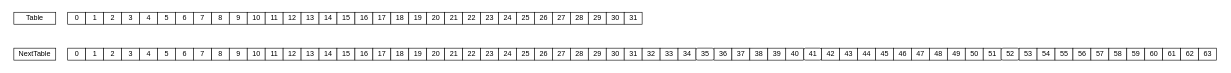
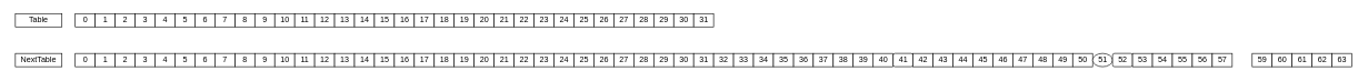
  <mxCell id="0" style=";html=1;" />
  <mxCell id="1" style=";html=1;" parent="0" />
  <mxCell id="2" value="" style="group" vertex="1" connectable="0" parent="1"><mxGeometry x="110" y="20" width="960" height="20" as="geometry" /></mxCell>
  <mxCell id="3" value="8" style="strokeWidth=1;fontStyle=0;html=1;" parent="2" vertex="1"><mxGeometry x="240" width="30" height="20" as="geometry" /></mxCell>
  <mxCell id="4" value="9" style="strokeWidth=1;fontStyle=0;html=1;" parent="2" vertex="1"><mxGeometry x="270" width="30" height="20" as="geometry" /></mxCell>
  <mxCell id="5" value="10" style="strokeWidth=1;fontStyle=0;html=1;" parent="2" vertex="1"><mxGeometry x="300" width="30" height="20" as="geometry" /></mxCell>
  <mxCell id="6" value="11" style="strokeWidth=1;fontStyle=0;html=1;" parent="2" vertex="1"><mxGeometry x="330" width="30" height="20" as="geometry" /></mxCell>
  <mxCell id="7" value="12" style="strokeWidth=1;fontStyle=0;html=1;" parent="2" vertex="1"><mxGeometry x="360" width="30" height="20" as="geometry" /></mxCell>
  <mxCell id="8" value="13" style="strokeWidth=1;fontStyle=0;html=1;" parent="2" vertex="1"><mxGeometry x="390" width="30" height="20" as="geometry" /></mxCell>
  <mxCell id="9" value="14" style="strokeWidth=1;fontStyle=0;html=1;" parent="2" vertex="1"><mxGeometry x="420" width="30" height="20" as="geometry" /></mxCell>
  <mxCell id="10" value="15" style="strokeWidth=1;fontStyle=0;html=1;" parent="2" vertex="1"><mxGeometry x="450" width="30" height="20" as="geometry" /></mxCell>
  <mxCell id="11" value="16" style="strokeWidth=1;fontStyle=0;html=1;" parent="2" vertex="1"><mxGeometry x="480" width="30" height="20" as="geometry" /></mxCell>
  <mxCell id="12" value="17" style="strokeWidth=1;fontStyle=0;html=1;" parent="2" vertex="1"><mxGeometry x="510" width="30" height="20" as="geometry" /></mxCell>
  <mxCell id="13" value="18" style="strokeWidth=1;fontStyle=0;html=1;" parent="2" vertex="1"><mxGeometry x="540" width="30" height="20" as="geometry" /></mxCell>
  <mxCell id="14" value="19" style="strokeWidth=1;fontStyle=0;html=1;" parent="2" vertex="1"><mxGeometry x="570" width="30" height="20" as="geometry" /></mxCell>
  <mxCell id="15" value="20" style="strokeWidth=1;fontStyle=0;html=1;" parent="2" vertex="1"><mxGeometry x="600" width="30" height="20" as="geometry" /></mxCell>
  <mxCell id="16" value="21" style="strokeWidth=1;fontStyle=0;html=1;" parent="2" vertex="1"><mxGeometry x="630" width="30" height="20" as="geometry" /></mxCell>
  <mxCell id="17" value="22" style="strokeWidth=1;fontStyle=0;html=1;" parent="2" vertex="1"><mxGeometry x="660" width="30" height="20" as="geometry" /></mxCell>
  <mxCell id="18" value="23" style="strokeWidth=1;fontStyle=0;html=1;" parent="2" vertex="1"><mxGeometry x="690" width="30" height="20" as="geometry" /></mxCell>
  <mxCell id="19" value="24" style="strokeWidth=1;fontStyle=0;html=1;" parent="2" vertex="1"><mxGeometry x="720" width="30" height="20" as="geometry" /></mxCell>
  <mxCell id="20" value="25" style="strokeWidth=1;fontStyle=0;html=1;" parent="2" vertex="1"><mxGeometry x="750" width="30" height="20" as="geometry" /></mxCell>
  <mxCell id="21" value="26" style="strokeWidth=1;fontStyle=0;html=1;" parent="2" vertex="1"><mxGeometry x="780" width="30" height="20" as="geometry" /></mxCell>
  <mxCell id="22" value="27" style="strokeWidth=1;fontStyle=0;html=1;" parent="2" vertex="1"><mxGeometry x="810" width="30" height="20" as="geometry" /></mxCell>
  <mxCell id="23" value="28" style="strokeWidth=1;fontStyle=0;html=1;" parent="2" vertex="1"><mxGeometry x="840" width="30" height="20" as="geometry" /></mxCell>
  <mxCell id="24" value="29" style="strokeWidth=1;fontStyle=0;html=1;" parent="2" vertex="1"><mxGeometry x="870" width="30" height="20" as="geometry" /></mxCell>
  <mxCell id="25" value="30" style="strokeWidth=1;fontStyle=0;html=1;" parent="2" vertex="1"><mxGeometry x="900" width="30" height="20" as="geometry" /></mxCell>
  <mxCell id="26" value="31" style="strokeWidth=1;fontStyle=0;html=1;" parent="2" vertex="1"><mxGeometry x="930" width="30" height="20" as="geometry" /></mxCell>
  <mxCell id="27" value="4" style="strokeWidth=1;fontStyle=0;html=1;" parent="2" vertex="1"><mxGeometry x="120" width="30" height="20" as="geometry" /></mxCell>
  <mxCell id="28" value="5" style="strokeWidth=1;fontStyle=0;html=1;" parent="2" vertex="1"><mxGeometry x="150" width="30" height="20" as="geometry" /></mxCell>
  <mxCell id="29" value="6" style="strokeWidth=1;fontStyle=0;html=1;" parent="2" vertex="1"><mxGeometry x="180" width="30" height="20" as="geometry" /></mxCell>
  <mxCell id="30" value="7" style="strokeWidth=1;fontStyle=0;html=1;" parent="2" vertex="1"><mxGeometry x="210" width="30" height="20" as="geometry" /></mxCell>
  <mxCell id="31" value="0" style="strokeWidth=1;fontStyle=0;html=1;" parent="2" vertex="1"><mxGeometry width="30" height="20" as="geometry" /></mxCell>
  <mxCell id="32" value="1" style="strokeWidth=1;fontStyle=0;html=1;" parent="2" vertex="1"><mxGeometry x="30" width="30" height="20" as="geometry" /></mxCell>
  <mxCell id="33" value="2" style="strokeWidth=1;fontStyle=0;html=1;" parent="2" vertex="1"><mxGeometry x="60" width="30" height="20" as="geometry" /></mxCell>
  <mxCell id="34" value="3" style="strokeWidth=1;fontStyle=0;html=1;" parent="2" vertex="1"><mxGeometry x="90" width="30" height="20" as="geometry" /></mxCell>
  <mxCell id="35" value="" style="group" vertex="1" connectable="0" parent="1"><mxGeometry x="110" y="80" width="1920" height="20" as="geometry" /></mxCell>
  <mxCell id="36" value="" style="group" vertex="1" connectable="0" parent="35"><mxGeometry width="960" height="20" as="geometry" /></mxCell>
  <mxCell id="37" value="8" style="strokeWidth=1;fontStyle=0;html=1;" vertex="1" parent="36"><mxGeometry x="240" width="30" height="20" as="geometry" /></mxCell>
  <mxCell id="38" value="9" style="strokeWidth=1;fontStyle=0;html=1;" vertex="1" parent="36"><mxGeometry x="270" width="30" height="20" as="geometry" /></mxCell>
  <mxCell id="39" value="10" style="strokeWidth=1;fontStyle=0;html=1;" vertex="1" parent="36"><mxGeometry x="300" width="30" height="20" as="geometry" /></mxCell>
  <mxCell id="40" value="11" style="strokeWidth=1;fontStyle=0;html=1;" vertex="1" parent="36"><mxGeometry x="330" width="30" height="20" as="geometry" /></mxCell>
  <mxCell id="41" value="12" style="strokeWidth=1;fontStyle=0;html=1;" vertex="1" parent="36"><mxGeometry x="360" width="30" height="20" as="geometry" /></mxCell>
  <mxCell id="42" value="13" style="strokeWidth=1;fontStyle=0;html=1;" vertex="1" parent="36"><mxGeometry x="390" width="30" height="20" as="geometry" /></mxCell>
  <mxCell id="43" value="14" style="strokeWidth=1;fontStyle=0;html=1;" vertex="1" parent="36"><mxGeometry x="420" width="30" height="20" as="geometry" /></mxCell>
  <mxCell id="44" value="15" style="strokeWidth=1;fontStyle=0;html=1;" vertex="1" parent="36"><mxGeometry x="450" width="30" height="20" as="geometry" /></mxCell>
  <mxCell id="45" value="16" style="strokeWidth=1;fontStyle=0;html=1;" vertex="1" parent="36"><mxGeometry x="480" width="30" height="20" as="geometry" /></mxCell>
  <mxCell id="46" value="17" style="strokeWidth=1;fontStyle=0;html=1;" vertex="1" parent="36"><mxGeometry x="510" width="30" height="20" as="geometry" /></mxCell>
  <mxCell id="47" value="18" style="strokeWidth=1;fontStyle=0;html=1;" vertex="1" parent="36"><mxGeometry x="540" width="30" height="20" as="geometry" /></mxCell>
  <mxCell id="48" value="19" style="strokeWidth=1;fontStyle=0;html=1;" vertex="1" parent="36"><mxGeometry x="570" width="30" height="20" as="geometry" /></mxCell>
  <mxCell id="49" value="20" style="strokeWidth=1;fontStyle=0;html=1;" vertex="1" parent="36"><mxGeometry x="600" width="30" height="20" as="geometry" /></mxCell>
  <mxCell id="50" value="21" style="strokeWidth=1;fontStyle=0;html=1;" vertex="1" parent="36"><mxGeometry x="630" width="30" height="20" as="geometry" /></mxCell>
  <mxCell id="51" value="22" style="strokeWidth=1;fontStyle=0;html=1;" vertex="1" parent="36"><mxGeometry x="660" width="30" height="20" as="geometry" /></mxCell>
  <mxCell id="52" value="23" style="strokeWidth=1;fontStyle=0;html=1;" vertex="1" parent="36"><mxGeometry x="690" width="30" height="20" as="geometry" /></mxCell>
  <mxCell id="53" value="24" style="strokeWidth=1;fontStyle=0;html=1;" vertex="1" parent="36"><mxGeometry x="720" width="30" height="20" as="geometry" /></mxCell>
  <mxCell id="54" value="25" style="strokeWidth=1;fontStyle=0;html=1;" vertex="1" parent="36"><mxGeometry x="750" width="30" height="20" as="geometry" /></mxCell>
  <mxCell id="55" value="26" style="strokeWidth=1;fontStyle=0;html=1;" vertex="1" parent="36"><mxGeometry x="780" width="30" height="20" as="geometry" /></mxCell>
  <mxCell id="56" value="27" style="strokeWidth=1;fontStyle=0;html=1;" vertex="1" parent="36"><mxGeometry x="810" width="30" height="20" as="geometry" /></mxCell>
  <mxCell id="57" value="28" style="strokeWidth=1;fontStyle=0;html=1;" vertex="1" parent="36"><mxGeometry x="840" width="30" height="20" as="geometry" /></mxCell>
  <mxCell id="58" value="29" style="strokeWidth=1;fontStyle=0;html=1;" vertex="1" parent="36"><mxGeometry x="870" width="30" height="20" as="geometry" /></mxCell>
  <mxCell id="59" value="30" style="strokeWidth=1;fontStyle=0;html=1;" vertex="1" parent="36"><mxGeometry x="900" width="30" height="20" as="geometry" /></mxCell>
  <mxCell id="60" value="31" style="strokeWidth=1;fontStyle=0;html=1;" vertex="1" parent="36"><mxGeometry x="930" width="30" height="20" as="geometry" /></mxCell>
  <mxCell id="61" value="4" style="strokeWidth=1;fontStyle=0;html=1;" vertex="1" parent="36"><mxGeometry x="120" width="30" height="20" as="geometry" /></mxCell>
  <mxCell id="62" value="5" style="strokeWidth=1;fontStyle=0;html=1;" vertex="1" parent="36"><mxGeometry x="150" width="30" height="20" as="geometry" /></mxCell>
  <mxCell id="63" value="6" style="strokeWidth=1;fontStyle=0;html=1;" vertex="1" parent="36"><mxGeometry x="180" width="30" height="20" as="geometry" /></mxCell>
  <mxCell id="64" value="7" style="strokeWidth=1;fontStyle=0;html=1;" vertex="1" parent="36"><mxGeometry x="210" width="30" height="20" as="geometry" /></mxCell>
  <mxCell id="65" value="0" style="strokeWidth=1;fontStyle=0;html=1;" vertex="1" parent="36"><mxGeometry width="30" height="20" as="geometry" /></mxCell>
  <mxCell id="66" value="1" style="strokeWidth=1;fontStyle=0;html=1;" vertex="1" parent="36"><mxGeometry x="30" width="30" height="20" as="geometry" /></mxCell>
  <mxCell id="67" value="2" style="strokeWidth=1;fontStyle=0;html=1;" vertex="1" parent="36"><mxGeometry x="60" width="30" height="20" as="geometry" /></mxCell>
  <mxCell id="68" value="3" style="strokeWidth=1;fontStyle=0;html=1;" vertex="1" parent="36"><mxGeometry x="90" width="30" height="20" as="geometry" /></mxCell>
  <mxCell id="69" value="" style="group" vertex="1" connectable="0" parent="35"><mxGeometry x="960" width="960" height="20" as="geometry" /></mxCell>
  <mxCell id="70" value="40" style="strokeWidth=1;fontStyle=0;html=1;" vertex="1" parent="69"><mxGeometry x="240" width="30" height="20" as="geometry" /></mxCell>
  <mxCell id="71" value="41" style="strokeWidth=1;fontStyle=0;html=1;rounded=1;" vertex="1" parent="69"><mxGeometry x="270" width="30" height="20" as="geometry" /></mxCell>
  <mxCell id="72" value="42" style="strokeWidth=1;fontStyle=0;html=1;" vertex="1" parent="69"><mxGeometry x="300" width="30" height="20" as="geometry" /></mxCell>
  <mxCell id="73" value="43" style="strokeWidth=1;fontStyle=0;html=1;" vertex="1" parent="69"><mxGeometry x="330" width="30" height="20" as="geometry" /></mxCell>
  <mxCell id="74" value="44" style="strokeWidth=1;fontStyle=0;html=1;" vertex="1" parent="69"><mxGeometry x="360" width="30" height="20" as="geometry" /></mxCell>
  <mxCell id="75" value="45" style="strokeWidth=1;fontStyle=0;html=1;" vertex="1" parent="69"><mxGeometry x="390" width="30" height="20" as="geometry" /></mxCell>
  <mxCell id="76" value="46" style="strokeWidth=1;fontStyle=0;html=1;" vertex="1" parent="69"><mxGeometry x="420" width="30" height="20" as="geometry" /></mxCell>
  <mxCell id="77" value="47" style="strokeWidth=1;fontStyle=0;html=1;" vertex="1" parent="69"><mxGeometry x="450" width="30" height="20" as="geometry" /></mxCell>
  <mxCell id="78" value="48" style="strokeWidth=1;fontStyle=0;html=1;" vertex="1" parent="69"><mxGeometry x="480" width="30" height="20" as="geometry" /></mxCell>
  <mxCell id="79" value="49" style="strokeWidth=1;fontStyle=0;html=1;" vertex="1" parent="69"><mxGeometry x="510" width="30" height="20" as="geometry" /></mxCell>
  <mxCell id="80" value="50" style="strokeWidth=1;fontStyle=0;html=1;" vertex="1" parent="69"><mxGeometry x="540" width="30" height="20" as="geometry" /></mxCell>
- <mxCell id="81" value="51" style="strokeWidth=1;fontStyle=0;html=1;" vertex="1" parent="69"><mxGeometry x="570" width="30" height="20" as="geometry" /></mxCell>
+ <mxCell id="81" value="51" style="ellipse;strokeWidth=1;fontStyle=0;html=1;" vertex="1" parent="69"><mxGeometry x="570" width="30" height="20" as="geometry" /></mxCell>
  <mxCell id="82" value="52" style="strokeWidth=1;fontStyle=0;html=1;rounded=1;" vertex="1" parent="69"><mxGeometry x="600" width="30" height="20" as="geometry" /></mxCell>
  <mxCell id="83" value="53" style="strokeWidth=1;fontStyle=0;html=1;" vertex="1" parent="69"><mxGeometry x="630" width="30" height="20" as="geometry" /></mxCell>
  <mxCell id="84" value="54" style="strokeWidth=1;fontStyle=0;html=1;" vertex="1" parent="69"><mxGeometry x="660" width="30" height="20" as="geometry" /></mxCell>
  <mxCell id="85" value="55" style="strokeWidth=1;fontStyle=0;html=1;" vertex="1" parent="69"><mxGeometry x="690" width="30" height="20" as="geometry" /></mxCell>
  <mxCell id="86" value="56" style="strokeWidth=1;fontStyle=0;html=1;" vertex="1" parent="69"><mxGeometry x="720" width="30" height="20" as="geometry" /></mxCell>
  <mxCell id="87" value="57" style="strokeWidth=1;fontStyle=0;html=1;" vertex="1" parent="69"><mxGeometry x="750" width="30" height="20" as="geometry" /></mxCell>
- <mxCell id="88" value="58" style="strokeWidth=1;fontStyle=0;html=1;" vertex="1" parent="69"><mxGeometry x="780" width="30" height="20" as="geometry" /></mxCell>
  <mxCell id="89" value="59" style="strokeWidth=1;fontStyle=0;html=1;" vertex="1" parent="69"><mxGeometry x="810" width="30" height="20" as="geometry" /></mxCell>
  <mxCell id="90" value="60" style="strokeWidth=1;fontStyle=0;html=1;" vertex="1" parent="69"><mxGeometry x="840" width="30" height="20" as="geometry" /></mxCell>
  <mxCell id="91" value="61" style="strokeWidth=1;fontStyle=0;html=1;" vertex="1" parent="69"><mxGeometry x="870" width="30" height="20" as="geometry" /></mxCell>
  <mxCell id="92" value="62" style="strokeWidth=1;fontStyle=0;html=1;" vertex="1" parent="69"><mxGeometry x="900" width="30" height="20" as="geometry" /></mxCell>
  <mxCell id="93" value="63" style="strokeWidth=1;fontStyle=0;html=1;" vertex="1" parent="69"><mxGeometry x="930" width="30" height="20" as="geometry" /></mxCell>
  <mxCell id="94" value="36" style="strokeWidth=1;fontStyle=0;html=1;" vertex="1" parent="69"><mxGeometry x="120" width="30" height="20" as="geometry" /></mxCell>
  <mxCell id="95" value="37" style="strokeWidth=1;fontStyle=0;html=1;" vertex="1" parent="69"><mxGeometry x="150" width="30" height="20" as="geometry" /></mxCell>
  <mxCell id="96" value="38" style="strokeWidth=1;fontStyle=0;html=1;" vertex="1" parent="69"><mxGeometry x="180" width="30" height="20" as="geometry" /></mxCell>
  <mxCell id="97" value="39" style="strokeWidth=1;fontStyle=0;html=1;" vertex="1" parent="69"><mxGeometry x="210" width="30" height="20" as="geometry" /></mxCell>
  <mxCell id="98" value="32" style="strokeWidth=1;fontStyle=0;html=1;" vertex="1" parent="69"><mxGeometry width="30" height="20" as="geometry" /></mxCell>
  <mxCell id="99" value="33" style="strokeWidth=1;fontStyle=0;html=1;" vertex="1" parent="69"><mxGeometry x="30" width="30" height="20" as="geometry" /></mxCell>
  <mxCell id="100" value="34" style="strokeWidth=1;fontStyle=0;html=1;" vertex="1" parent="69"><mxGeometry x="60" width="30" height="20" as="geometry" /></mxCell>
- <mxCell id="101" value="35" style="strokeWidth=1;fontStyle=0;html=1;rounded=1;" vertex="1" parent="69"><mxGeometry x="90" width="30" height="20" as="geometry" /></mxCell>
+ <mxCell id="101" value="35" style="strokeWidth=1;fontStyle=0;html=1;" vertex="1" parent="69"><mxGeometry x="90" width="30" height="20" as="geometry" /></mxCell>
  <mxCell id="102" value="Table" style="rounded=0;whiteSpace=wrap;html=1;" vertex="1" parent="1"><mxGeometry x="20" y="20" width="70" height="20" as="geometry" /></mxCell>
  <mxCell id="103" value="NextTable" style="rounded=0;whiteSpace=wrap;html=1;" vertex="1" parent="1"><mxGeometry x="20" y="80" width="70" height="20" as="geometry" /></mxCell>
